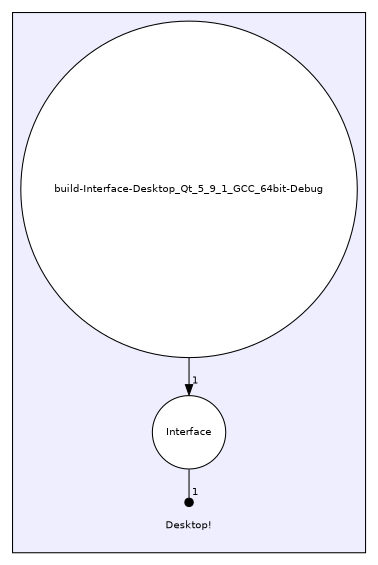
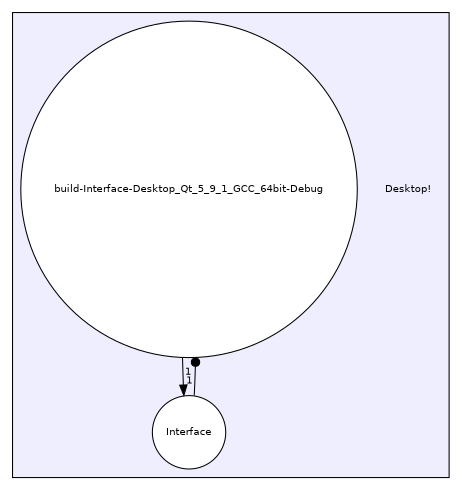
  digraph {
    compound=true
    node [fontname=Helvetica fontsize=10 shape=circle fillcolor=white style=filled]
    edge [headlabel=1 labeldistance=1.5 labelfontname=Helvetica labelfontsize=10]
    n1 [label="Desktop!" shape=plaintext fillcolor="" style=""]
    n2 [label="build-Interface-Desktop_Qt_5_9_1_GCC_64bit-Debug"]
    n3 [label=Interface]
    subgraph cluster_1 {
      bgcolor="#eeeeff"
      pencolor=black
      n1
      n2
      n3
    }
    n2 -> n3 [arrowhead=normal]
-   n3 -> n1 [arrowhead=dot]
+   n3 -> n2 [arrowhead=dot]
  }
